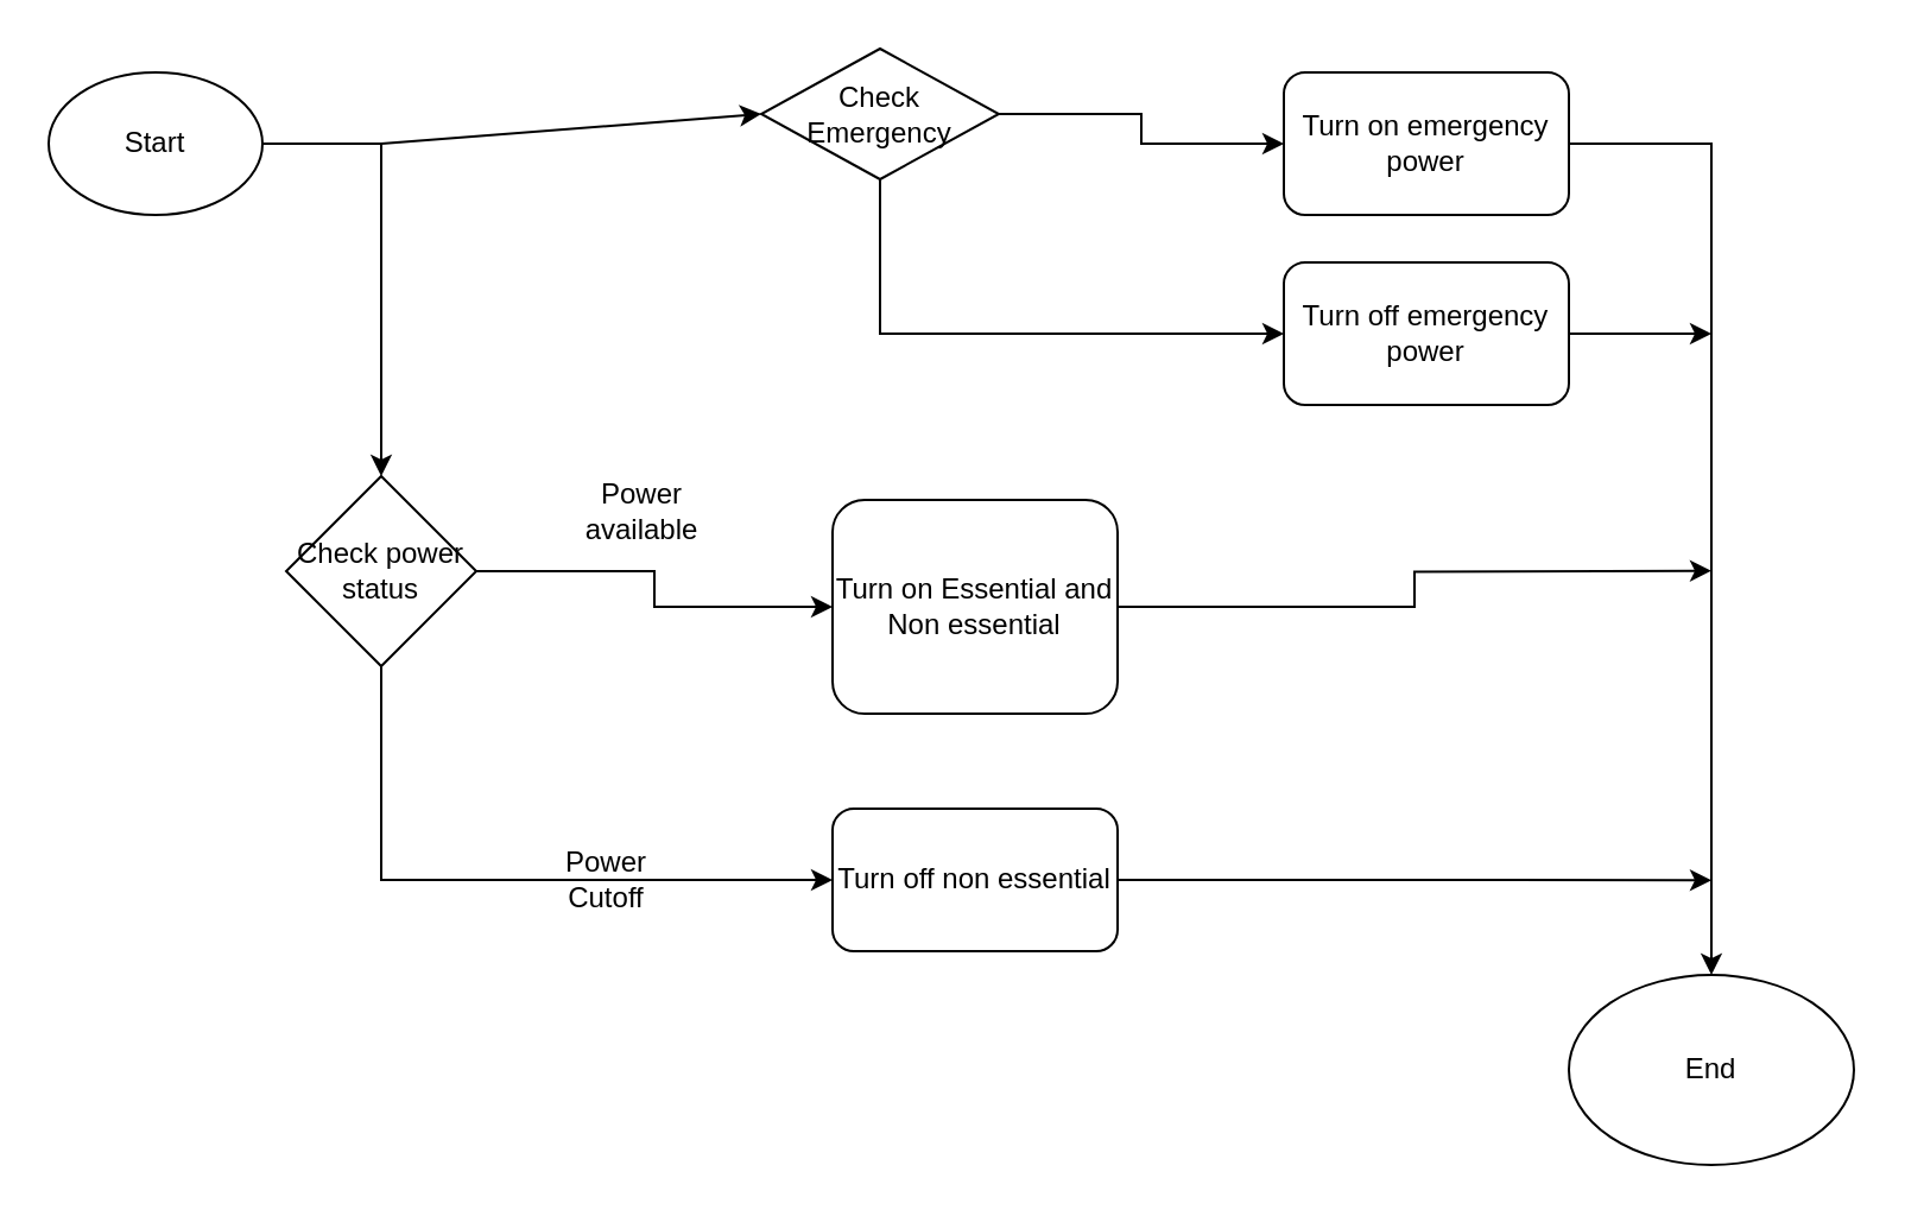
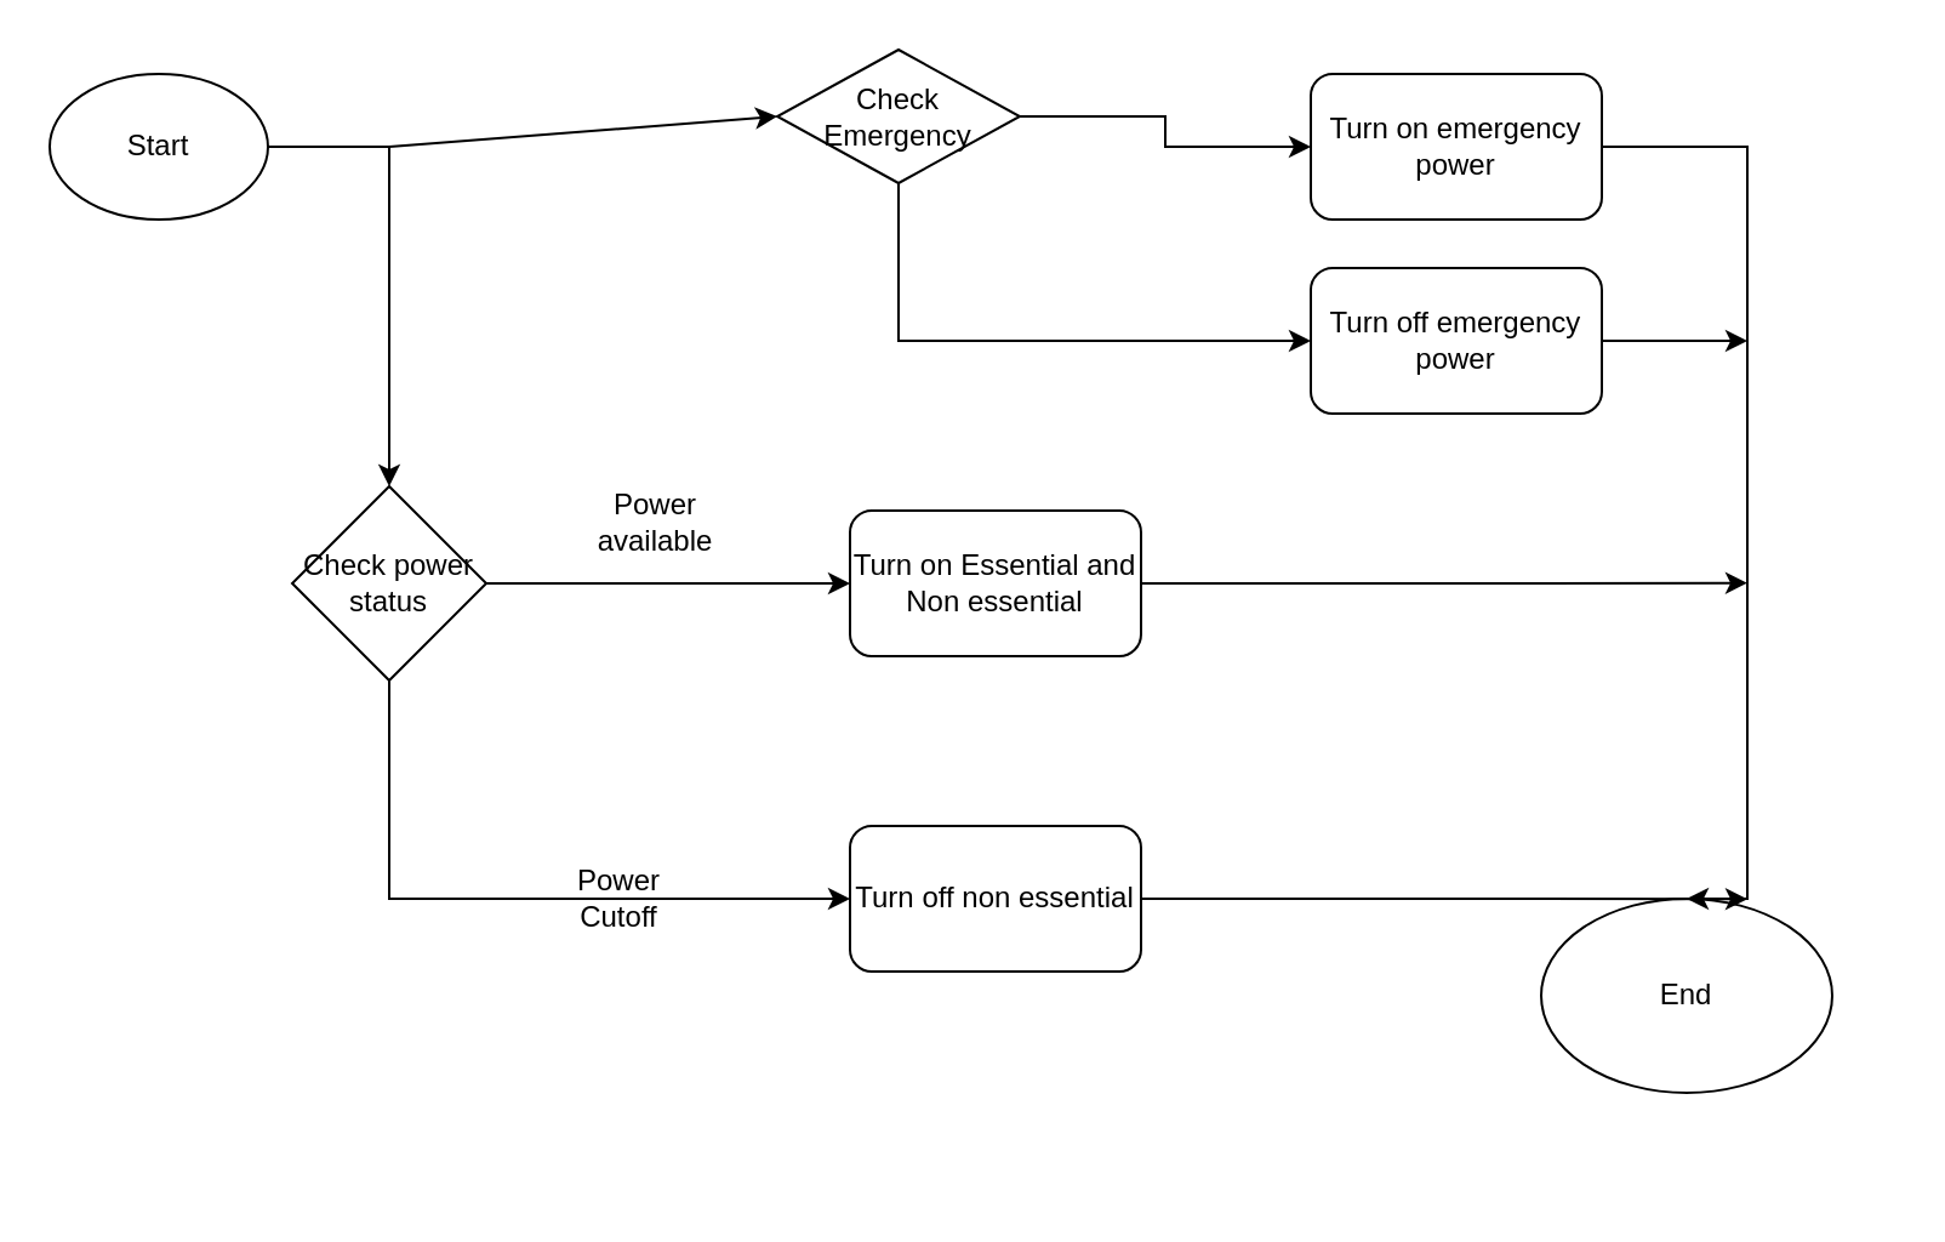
  <mxCell id="0" />
  <mxCell id="1" parent="0" />
  <mxCell id="2" style="edgeStyle=orthogonalEdgeStyle;rounded=0;orthogonalLoop=1;jettySize=auto;html=1;exitX=1;exitY=0.5;exitDx=0;exitDy=0;entryX=0.5;entryY=0;entryDx=0;entryDy=0;" edge="1" parent="1" source="3" target="7"><mxGeometry relative="1" as="geometry" /></mxCell>
  <mxCell id="3" value="Start" style="ellipse;whiteSpace=wrap;html=1;" vertex="1" parent="1"><mxGeometry x="20" y="30" width="90" height="60" as="geometry" /></mxCell>
- <mxCell id="4" value="End" style="ellipse;whiteSpace=wrap;html=1;" vertex="1" parent="1"><mxGeometry x="660" y="410" width="120" height="80" as="geometry" /></mxCell>
+ <mxCell id="4" value="End" style="ellipse;whiteSpace=wrap;html=1;" vertex="1" parent="1"><mxGeometry x="635" y="370" width="120" height="80" as="geometry" /></mxCell>
  <mxCell id="5" style="edgeStyle=orthogonalEdgeStyle;rounded=0;orthogonalLoop=1;jettySize=auto;html=1;exitX=1;exitY=0.5;exitDx=0;exitDy=0;entryX=0;entryY=0.5;entryDx=0;entryDy=0;" edge="1" parent="1" source="7" target="9"><mxGeometry relative="1" as="geometry" /></mxCell>
  <mxCell id="6" style="edgeStyle=orthogonalEdgeStyle;rounded=0;orthogonalLoop=1;jettySize=auto;html=1;exitX=0.5;exitY=1;exitDx=0;exitDy=0;entryX=0;entryY=0.5;entryDx=0;entryDy=0;" edge="1" parent="1" source="7" target="11"><mxGeometry relative="1" as="geometry" /></mxCell>
  <mxCell id="7" value="Check power status" style="rhombus;whiteSpace=wrap;html=1;" vertex="1" parent="1"><mxGeometry x="120" y="200" width="80" height="80" as="geometry" /></mxCell>
  <mxCell id="8" style="edgeStyle=orthogonalEdgeStyle;rounded=0;orthogonalLoop=1;jettySize=auto;html=1;exitX=1;exitY=0.5;exitDx=0;exitDy=0;" edge="1" parent="1" source="9"><mxGeometry relative="1" as="geometry"><mxPoint x="720" y="239.828" as="targetPoint" /></mxGeometry></mxCell>
- <mxCell id="9" value="Turn on Essential and Non essential" style="rounded=1;whiteSpace=wrap;html=1;" vertex="1" parent="1"><mxGeometry x="350" y="210" width="120" height="90" as="geometry" /></mxCell>
+ <mxCell id="9" value="Turn on Essential and Non essential" style="rounded=1;whiteSpace=wrap;html=1;" vertex="1" parent="1"><mxGeometry x="350" y="210" width="120" height="60" as="geometry" /></mxCell>
  <mxCell id="10" style="edgeStyle=orthogonalEdgeStyle;rounded=0;orthogonalLoop=1;jettySize=auto;html=1;exitX=1;exitY=0.5;exitDx=0;exitDy=0;" edge="1" parent="1" source="11"><mxGeometry relative="1" as="geometry"><mxPoint x="720" y="370.172" as="targetPoint" /></mxGeometry></mxCell>
  <mxCell id="11" value="Turn off non essential" style="rounded=1;whiteSpace=wrap;html=1;" vertex="1" parent="1"><mxGeometry x="350" y="340" width="120" height="60" as="geometry" /></mxCell>
  <mxCell id="12" value="Power available" style="text;html=1;strokeColor=none;fillColor=none;align=center;verticalAlign=middle;whiteSpace=wrap;rounded=0;" vertex="1" parent="1"><mxGeometry x="240" y="200" width="60" height="30" as="geometry" /></mxCell>
  <mxCell id="13" value="Power Cutoff" style="text;html=1;strokeColor=none;fillColor=none;align=center;verticalAlign=middle;whiteSpace=wrap;rounded=0;" vertex="1" parent="1"><mxGeometry x="225" y="355" width="60" height="30" as="geometry" /></mxCell>
  <mxCell id="14" style="edgeStyle=orthogonalEdgeStyle;rounded=0;orthogonalLoop=1;jettySize=auto;html=1;exitX=1;exitY=0.5;exitDx=0;exitDy=0;entryX=0;entryY=0.5;entryDx=0;entryDy=0;" edge="1" parent="1" source="16" target="19"><mxGeometry relative="1" as="geometry" /></mxCell>
  <mxCell id="15" style="edgeStyle=orthogonalEdgeStyle;rounded=0;orthogonalLoop=1;jettySize=auto;html=1;exitX=0.5;exitY=1;exitDx=0;exitDy=0;entryX=0;entryY=0.5;entryDx=0;entryDy=0;" edge="1" parent="1" source="16" target="21"><mxGeometry relative="1" as="geometry" /></mxCell>
  <mxCell id="16" value="Check Emergency" style="rhombus;whiteSpace=wrap;html=1;" vertex="1" parent="1"><mxGeometry x="320" y="20" width="100" height="55" as="geometry" /></mxCell>
  <mxCell id="17" value="" style="endArrow=classic;html=1;rounded=0;entryX=0;entryY=0.5;entryDx=0;entryDy=0;" edge="1" parent="1" target="16"><mxGeometry width="50" height="50" relative="1" as="geometry"><mxPoint x="160" y="60" as="sourcePoint" /><mxPoint x="290" y="60" as="targetPoint" /></mxGeometry></mxCell>
  <mxCell id="18" style="edgeStyle=orthogonalEdgeStyle;rounded=0;orthogonalLoop=1;jettySize=auto;html=1;entryX=0.5;entryY=0;entryDx=0;entryDy=0;" edge="1" parent="1" source="19" target="4"><mxGeometry relative="1" as="geometry"><mxPoint x="760" y="310" as="targetPoint" /><Array as="points"><mxPoint x="720" y="60" /></Array></mxGeometry></mxCell>
  <mxCell id="19" value="Turn on emergency power" style="rounded=1;whiteSpace=wrap;html=1;" vertex="1" parent="1"><mxGeometry x="540" y="30" width="120" height="60" as="geometry" /></mxCell>
  <mxCell id="20" style="edgeStyle=orthogonalEdgeStyle;rounded=0;orthogonalLoop=1;jettySize=auto;html=1;" edge="1" parent="1" source="21"><mxGeometry relative="1" as="geometry"><mxPoint x="720" y="140" as="targetPoint" /></mxGeometry></mxCell>
  <mxCell id="21" value="Turn off emergency power" style="rounded=1;whiteSpace=wrap;html=1;" vertex="1" parent="1"><mxGeometry x="540" y="110" width="120" height="60" as="geometry" /></mxCell>
